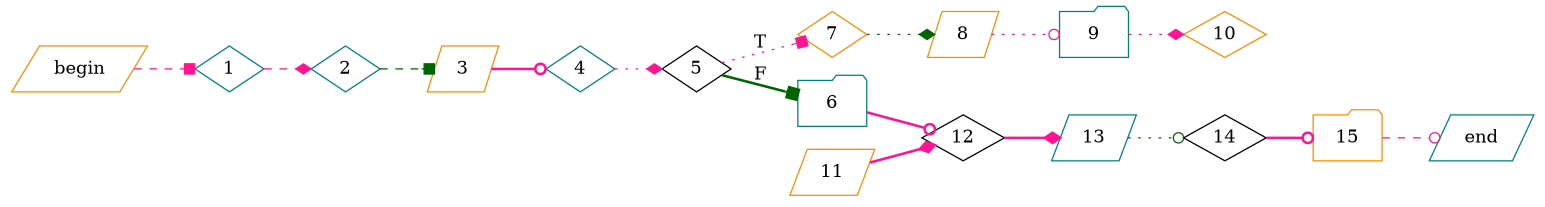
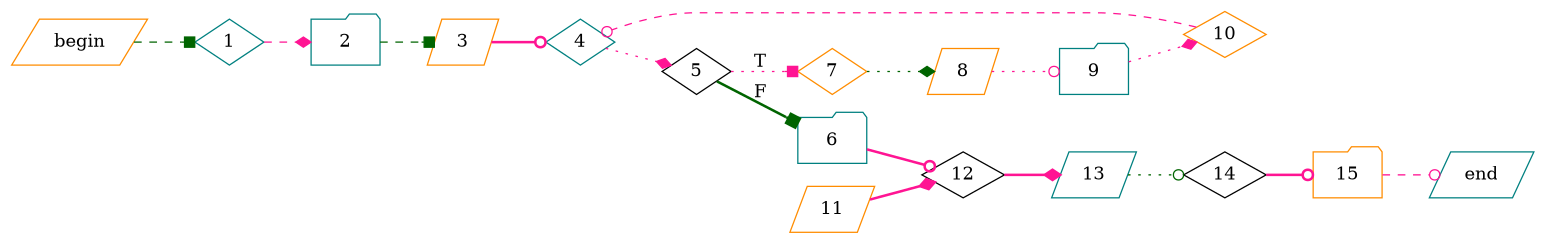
  digraph {
    rankdir=LR
    node [color=darkorange shape=diamond]
    edge [arrowhead=odot color=deeppink style=bold]
    begin [shape=parallelogram]
    1 [color=teal]
-   2 [color=teal]
+   2 [color=teal shape=folder]
    end [color=teal shape=parallelogram]
    3 [shape=parallelogram]
    4 [color=teal]
    5 [color=black]
    7
    6 [color=teal shape=folder]
    8 [shape=parallelogram]
    12 [color=black]
    9 [color=teal shape=folder]
    11 [shape=parallelogram]
    13 [color=teal shape=parallelogram]
    10
    14 [color=black]
    15 [shape=folder]
-   begin -> 1 [arrowhead=box style=dashed]
+   begin -> 1 [arrowhead=box color=darkgreen style=dashed]
    1 -> 2 [arrowhead=diamond style=dashed]
    2 -> 3 [arrowhead=box color=darkgreen style=dashed]
    3 -> 4
    4 -> 5 [arrowhead=diamond style=dotted]
    5 -> 7 [arrowhead=box label=T style=dotted]
    5 -> 6 [arrowhead=box color=darkgreen label=F]
    7 -> 8 [arrowhead=diamond color=darkgreen style=dotted]
    6 -> 12
    8 -> 9 [style=dotted]
    12 -> 13 [arrowhead=diamond]
    9 -> 10 [arrowhead=diamond style=dotted]
    11 -> 12 [arrowhead=diamond]
    13 -> 14 [color=darkgreen style=dotted]
+   10 -> 4 [style=dashed]
    14 -> 15
    15 -> end [style=dashed]
  }
